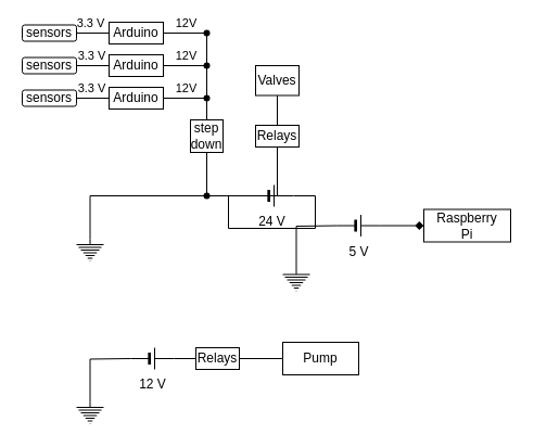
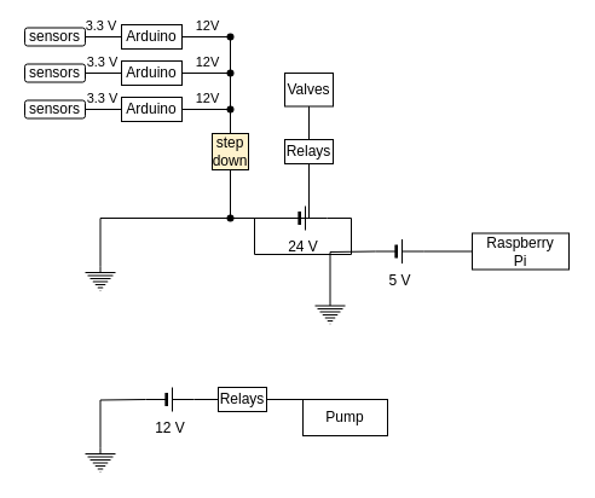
  <mxCell id="0" />
  <mxCell id="1" parent="0" />
  <mxCell id="2" value="" style="pointerEvents=1;verticalLabelPosition=bottom;shadow=0;dashed=0;align=center;html=1;verticalAlign=top;shape=mxgraph.electrical.signal_sources.protective_earth;" parent="1" vertex="1"><mxGeometry x="70" y="220" width="25" height="20" as="geometry" /></mxCell>
  <mxCell id="3" style="edgeStyle=orthogonalEdgeStyle;rounded=0;orthogonalLoop=1;jettySize=auto;html=1;entryX=1;entryY=0.5;entryDx=0;entryDy=0;endArrow=none;endFill=0;" parent="1" source="5" target="27" edge="1"><mxGeometry relative="1" as="geometry" /></mxCell>
  <mxCell id="4" value="3.3 V" style="edgeLabel;html=1;align=center;verticalAlign=middle;resizable=0;points=[];" parent="3" vertex="1" connectable="0"><mxGeometry x="0.371" relative="1" as="geometry"><mxPoint x="-3" y="-10" as="offset" /></mxGeometry></mxCell>
  <mxCell id="5" value="Arduino" style="rounded=0;whiteSpace=wrap;html=1;direction=west;" parent="1" vertex="1"><mxGeometry x="100" y="80" width="50" height="20" as="geometry" /></mxCell>
  <mxCell id="6" value="24 V&lt;div&gt;&lt;br&gt;&lt;/div&gt;" style="verticalLabelPosition=bottom;shadow=0;dashed=0;align=center;fillColor=strokeColor;html=1;verticalAlign=top;strokeWidth=1;shape=mxgraph.electrical.miscellaneous.monocell_battery;" parent="1" vertex="1"><mxGeometry x="230" y="170" width="40" height="20" as="geometry" /></mxCell>
  <mxCell id="7" style="edgeStyle=orthogonalEdgeStyle;rounded=0;orthogonalLoop=1;jettySize=auto;html=1;exitX=0;exitY=0.5;exitDx=0;exitDy=0;exitPerimeter=0;entryX=0.5;entryY=0;entryDx=0;entryDy=0;entryPerimeter=0;endArrow=none;endFill=0;" parent="1" source="6" target="2" edge="1"><mxGeometry relative="1" as="geometry" /></mxCell>
  <mxCell id="8" style="edgeStyle=orthogonalEdgeStyle;rounded=0;orthogonalLoop=1;jettySize=auto;html=1;endArrow=none;endFill=0;" parent="1" source="11" target="18" edge="1"><mxGeometry relative="1" as="geometry" /></mxCell>
  <mxCell id="9" style="edgeStyle=orthogonalEdgeStyle;rounded=0;orthogonalLoop=1;jettySize=auto;html=1;exitX=1;exitY=0.5;exitDx=0;exitDy=0;entryX=1;entryY=0.5;entryDx=0;entryDy=0;endArrow=none;endFill=0;" parent="1" source="11" target="28" edge="1"><mxGeometry relative="1" as="geometry" /></mxCell>
  <mxCell id="10" value="3.3 V" style="edgeLabel;html=1;align=center;verticalAlign=middle;resizable=0;points=[];" parent="9" vertex="1" connectable="0"><mxGeometry x="0.078" relative="1" as="geometry"><mxPoint x="-1" y="-10" as="offset" /></mxGeometry></mxCell>
  <mxCell id="11" value="Arduino" style="rounded=0;whiteSpace=wrap;html=1;direction=west;" parent="1" vertex="1"><mxGeometry x="100" y="50" width="50" height="20" as="geometry" /></mxCell>
  <mxCell id="12" style="edgeStyle=orthogonalEdgeStyle;rounded=0;orthogonalLoop=1;jettySize=auto;html=1;endArrow=none;endFill=0;" parent="1" source="15" target="19" edge="1"><mxGeometry relative="1" as="geometry" /></mxCell>
  <mxCell id="13" style="edgeStyle=orthogonalEdgeStyle;rounded=0;orthogonalLoop=1;jettySize=auto;html=1;exitX=1;exitY=0.5;exitDx=0;exitDy=0;entryX=1;entryY=0.5;entryDx=0;entryDy=0;endArrow=none;endFill=0;" parent="1" source="15" target="29" edge="1"><mxGeometry relative="1" as="geometry" /></mxCell>
  <mxCell id="14" value="3.3 V" style="edgeLabel;html=1;align=center;verticalAlign=middle;resizable=0;points=[];" parent="13" vertex="1" connectable="0"><mxGeometry x="-0.155" y="-1" relative="1" as="geometry"><mxPoint x="-5" y="-9" as="offset" /></mxGeometry></mxCell>
  <mxCell id="15" value="Arduino" style="rounded=0;whiteSpace=wrap;html=1;direction=west;" parent="1" vertex="1"><mxGeometry x="100" y="20" width="50" height="20" as="geometry" /></mxCell>
  <mxCell id="16" value="" style="shape=waypoint;sketch=0;fillStyle=solid;size=6;pointerEvents=1;points=[];fillColor=none;resizable=0;rotatable=0;perimeter=centerPerimeter;snapToPoint=1;" parent="1" vertex="1"><mxGeometry x="180" y="80" width="20" height="20" as="geometry" /></mxCell>
  <mxCell id="17" style="edgeStyle=orthogonalEdgeStyle;rounded=0;orthogonalLoop=1;jettySize=auto;html=1;endArrow=none;endFill=0;" parent="1" source="18" target="16" edge="1"><mxGeometry relative="1" as="geometry" /></mxCell>
  <mxCell id="18" value="" style="shape=waypoint;sketch=0;fillStyle=solid;size=6;pointerEvents=1;points=[];fillColor=none;resizable=0;rotatable=0;perimeter=centerPerimeter;snapToPoint=1;" parent="1" vertex="1"><mxGeometry x="180" y="50" width="20" height="20" as="geometry" /></mxCell>
  <mxCell id="19" value="" style="shape=waypoint;sketch=0;fillStyle=solid;size=6;pointerEvents=1;points=[];fillColor=none;resizable=0;rotatable=0;perimeter=centerPerimeter;snapToPoint=1;" parent="1" vertex="1"><mxGeometry x="180" y="20" width="20" height="20" as="geometry" /></mxCell>
  <mxCell id="20" style="edgeStyle=orthogonalEdgeStyle;rounded=0;orthogonalLoop=1;jettySize=auto;html=1;entryX=0.094;entryY=0.491;entryDx=0;entryDy=0;entryPerimeter=0;endArrow=none;endFill=0;" parent="1" source="5" target="16" edge="1"><mxGeometry relative="1" as="geometry" /></mxCell>
  <mxCell id="21" value="12V" style="edgeLabel;html=1;align=center;verticalAlign=middle;resizable=0;points=[];" parent="20" vertex="1" connectable="0"><mxGeometry x="-0.429" y="-1" relative="1" as="geometry"><mxPoint x="3" y="-11" as="offset" /></mxGeometry></mxCell>
  <mxCell id="22" style="edgeStyle=orthogonalEdgeStyle;rounded=0;orthogonalLoop=1;jettySize=auto;html=1;entryX=0.49;entryY=0.065;entryDx=0;entryDy=0;entryPerimeter=0;endArrow=none;endFill=0;" parent="1" source="19" target="18" edge="1"><mxGeometry relative="1" as="geometry" /></mxCell>
  <mxCell id="23" value="12V" style="edgeLabel;html=1;align=center;verticalAlign=middle;resizable=0;points=[];" parent="1" vertex="1" connectable="0"><mxGeometry x="170" y="50" as="geometry" /></mxCell>
  <mxCell id="24" value="12V" style="edgeLabel;html=1;align=center;verticalAlign=middle;resizable=0;points=[];" parent="1" vertex="1" connectable="0"><mxGeometry x="170" y="20" as="geometry" /></mxCell>
  <mxCell id="25" style="edgeStyle=orthogonalEdgeStyle;rounded=0;orthogonalLoop=1;jettySize=auto;html=1;exitX=0.5;exitY=0;exitDx=0;exitDy=0;endArrow=none;endFill=0;" parent="1" source="26" target="16" edge="1"><mxGeometry relative="1" as="geometry" /></mxCell>
- <mxCell id="26" value="step&lt;div&gt;down&lt;/div&gt;" style="whiteSpace=wrap;html=1;aspect=fixed;" parent="1" vertex="1"><mxGeometry x="175" y="110" width="30" height="30" as="geometry" /></mxCell>
+ <mxCell id="26" value="step&lt;div&gt;down&lt;/div&gt;" style="whiteSpace=wrap;html=1;aspect=fixed;fillColor=#fff2cc;" parent="1" vertex="1"><mxGeometry x="175" y="110" width="30" height="30" as="geometry" /></mxCell>
  <mxCell id="27" value="sensors" style="rounded=1;whiteSpace=wrap;html=1;" parent="1" vertex="1"><mxGeometry x="20" y="82.5" width="50" height="15" as="geometry" /></mxCell>
  <mxCell id="28" value="sensors" style="rounded=1;whiteSpace=wrap;html=1;" parent="1" vertex="1"><mxGeometry x="20" y="52.5" width="50" height="15" as="geometry" /></mxCell>
  <mxCell id="29" value="sensors" style="rounded=1;whiteSpace=wrap;html=1;" parent="1" vertex="1"><mxGeometry x="20" y="22.5" width="50" height="15" as="geometry" /></mxCell>
  <mxCell id="30" style="edgeStyle=orthogonalEdgeStyle;rounded=0;orthogonalLoop=1;jettySize=auto;html=1;entryX=0.5;entryY=1;entryDx=0;entryDy=0;endArrow=none;endFill=0;" parent="1" source="31" target="40" edge="1"><mxGeometry relative="1" as="geometry" /></mxCell>
  <mxCell id="31" value="" style="shape=waypoint;sketch=0;fillStyle=solid;size=6;pointerEvents=1;points=[];fillColor=none;resizable=0;rotatable=0;perimeter=centerPerimeter;snapToPoint=1;" parent="1" vertex="1"><mxGeometry x="180" y="170" width="20" height="20" as="geometry" /></mxCell>
  <mxCell id="32" style="edgeStyle=orthogonalEdgeStyle;rounded=0;orthogonalLoop=1;jettySize=auto;html=1;exitX=1;exitY=0.5;exitDx=0;exitDy=0;exitPerimeter=0;entryX=-0.03;entryY=0.49;entryDx=0;entryDy=0;entryPerimeter=0;endArrow=none;endFill=0;" parent="1" source="6" target="31" edge="1"><mxGeometry relative="1" as="geometry" /></mxCell>
  <mxCell id="33" style="edgeStyle=orthogonalEdgeStyle;rounded=0;orthogonalLoop=1;jettySize=auto;html=1;entryX=0.61;entryY=0.29;entryDx=0;entryDy=0;entryPerimeter=0;endArrow=none;endFill=0;" parent="1" source="26" target="31" edge="1"><mxGeometry relative="1" as="geometry" /></mxCell>
  <mxCell id="34" style="edgeStyle=orthogonalEdgeStyle;rounded=0;orthogonalLoop=1;jettySize=auto;html=1;exitX=1;exitY=0.5;exitDx=0;exitDy=0;exitPerimeter=0;entryX=0;entryY=0.5;entryDx=0;entryDy=0;endArrow=none;endFill=0;" parent="1" source="35" target="43" edge="1"><mxGeometry relative="1" as="geometry" /></mxCell>
  <mxCell id="35" value="&lt;div&gt;12 V&lt;/div&gt;" style="verticalLabelPosition=bottom;shadow=0;dashed=0;align=center;fillColor=strokeColor;html=1;verticalAlign=top;strokeWidth=1;shape=mxgraph.electrical.miscellaneous.monocell_battery;" parent="1" vertex="1"><mxGeometry x="120" y="320" width="40" height="20" as="geometry" /></mxCell>
  <mxCell id="36" value="" style="pointerEvents=1;verticalLabelPosition=bottom;shadow=0;dashed=0;align=center;html=1;verticalAlign=top;shape=mxgraph.electrical.signal_sources.protective_earth;" parent="1" vertex="1"><mxGeometry x="70" y="370" width="25" height="20" as="geometry" /></mxCell>
  <mxCell id="37" style="edgeStyle=orthogonalEdgeStyle;rounded=0;orthogonalLoop=1;jettySize=auto;html=1;exitX=0;exitY=0.5;exitDx=0;exitDy=0;exitPerimeter=0;entryX=0.5;entryY=0;entryDx=0;entryDy=0;entryPerimeter=0;endArrow=none;endFill=0;" parent="1" target="36" edge="1"><mxGeometry relative="1" as="geometry"><mxPoint x="120" y="330" as="sourcePoint" /></mxGeometry></mxCell>
- <mxCell id="38" value="Pump" style="rounded=0;whiteSpace=wrap;html=1;" parent="1" vertex="1"><mxGeometry x="260" y="315" width="70" height="30" as="geometry" /></mxCell>
+ <mxCell id="38" value="Pump" style="rounded=0;whiteSpace=wrap;html=1;" parent="1" vertex="1"><mxGeometry x="250" y="330" width="70" height="30" as="geometry" /></mxCell>
  <mxCell id="39" value="" style="edgeStyle=orthogonalEdgeStyle;rounded=0;orthogonalLoop=1;jettySize=auto;html=1;endArrow=none;endFill=0;" parent="1" source="40" target="41" edge="1"><mxGeometry relative="1" as="geometry" /></mxCell>
  <mxCell id="40" value="Relays" style="rounded=0;whiteSpace=wrap;html=1;" parent="1" vertex="1"><mxGeometry x="235" y="115" width="40" height="20" as="geometry" /></mxCell>
  <mxCell id="41" value="Valves" style="rounded=0;whiteSpace=wrap;html=1;" parent="1" vertex="1"><mxGeometry x="235" y="60" width="40" height="27.5" as="geometry" /></mxCell>
  <mxCell id="42" style="edgeStyle=orthogonalEdgeStyle;rounded=0;orthogonalLoop=1;jettySize=auto;html=1;exitX=1;exitY=0.5;exitDx=0;exitDy=0;entryX=0;entryY=0.5;entryDx=0;entryDy=0;endArrow=none;endFill=0;" parent="1" source="43" target="38" edge="1"><mxGeometry relative="1" as="geometry" /></mxCell>
  <mxCell id="43" value="Relays" style="rounded=0;whiteSpace=wrap;html=1;" parent="1" vertex="1"><mxGeometry x="180" y="320" width="40" height="20" as="geometry" /></mxCell>
  <mxCell id="44" value="" style="pointerEvents=1;verticalLabelPosition=bottom;shadow=0;dashed=0;align=center;html=1;verticalAlign=top;shape=mxgraph.electrical.signal_sources.protective_earth;" vertex="1" parent="1"><mxGeometry x="260" y="247.5" width="25" height="20" as="geometry" /></mxCell>
  <mxCell id="45" style="edgeStyle=orthogonalEdgeStyle;rounded=0;orthogonalLoop=1;jettySize=auto;html=1;exitX=0;exitY=0.5;exitDx=0;exitDy=0;exitPerimeter=0;entryX=0.5;entryY=0;entryDx=0;entryDy=0;entryPerimeter=0;endArrow=none;endFill=0;" edge="1" parent="1" target="44"><mxGeometry relative="1" as="geometry"><mxPoint x="310" y="207.5" as="sourcePoint" /></mxGeometry></mxCell>
- <mxCell id="46" style="edgeStyle=orthogonalEdgeStyle;rounded=0;orthogonalLoop=1;jettySize=auto;html=1;entryX=0;entryY=0.5;entryDx=0;entryDy=0;endArrow=diamond;startFill=0;" edge="1" parent="1" source="47" target="48"><mxGeometry relative="1" as="geometry" /></mxCell>
+ <mxCell id="46" style="edgeStyle=orthogonalEdgeStyle;rounded=0;orthogonalLoop=1;jettySize=auto;html=1;entryX=0;entryY=0.5;entryDx=0;entryDy=0;endArrow=none;startFill=0;" edge="1" parent="1" source="47" target="48"><mxGeometry relative="1" as="geometry" /></mxCell>
  <mxCell id="47" value="&lt;div&gt;5 V&lt;/div&gt;" style="verticalLabelPosition=bottom;shadow=0;dashed=0;align=center;fillColor=strokeColor;html=1;verticalAlign=top;strokeWidth=1;shape=mxgraph.electrical.miscellaneous.monocell_battery;" vertex="1" parent="1"><mxGeometry x="310" y="197.5" width="40" height="20" as="geometry" /></mxCell>
  <mxCell id="48" value="Raspberry&lt;div&gt;Pi&lt;/div&gt;" style="rounded=0;whiteSpace=wrap;html=1;" vertex="1" parent="1"><mxGeometry x="390" y="192.5" width="80" height="30" as="geometry" /></mxCell>
